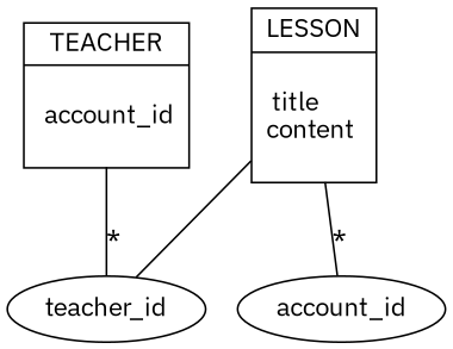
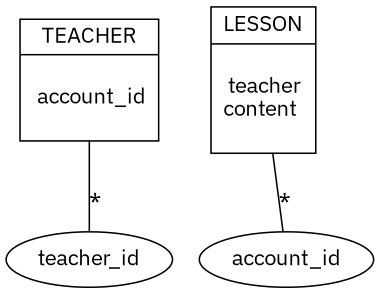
  digraph {
    fontname="IBM Plex Sans"
    node [fontname="IBM Plex Sans" shape=record]
    edge [dir=none fontname="IBM Plex Sans"]
    TEACHER [label="{\N|\n            account_id\l\n        }"]
    teacher_id [shape=ellipse]
-   LESSON [label="{\N|\n            title\lcontent\l\n        }"]
+   LESSON [label="{\N|\n            teacher\lcontent\l\n        }"]
    n4 [label=account_id shape=ellipse]
    TEACHER -> teacher_id [label="⁎"]
-   LESSON -> teacher_id [splines=curved]
    LESSON -> n4 [label="⁎"]
  }
